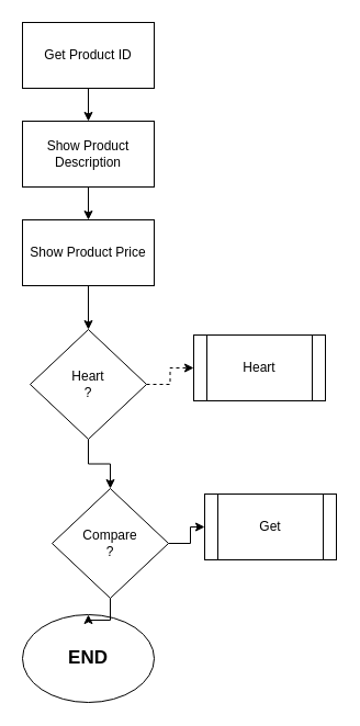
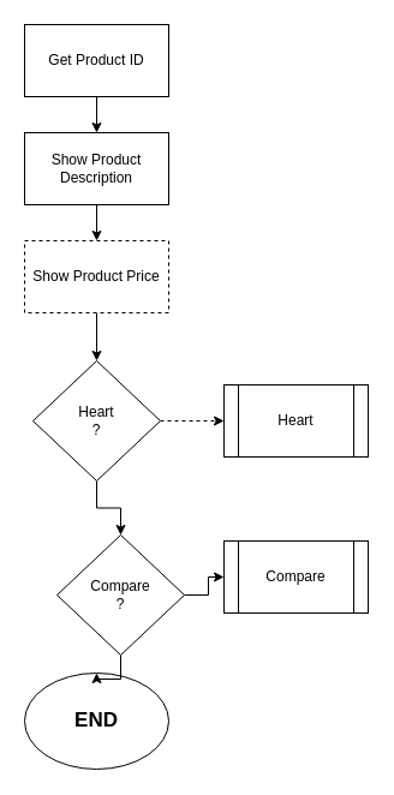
  <mxCell id="0" />
  <mxCell id="1" parent="0" />
  <mxCell id="2" value="" style="edgeStyle=orthogonalEdgeStyle;rounded=0;orthogonalLoop=1;jettySize=auto;html=1;" edge="1" parent="1" source="3" target="5"><mxGeometry relative="1" as="geometry" /></mxCell>
  <mxCell id="3" value="Get Product ID" style="rounded=0;whiteSpace=wrap;html=1;" vertex="1" parent="1"><mxGeometry x="20" y="20" width="120" height="60" as="geometry" /></mxCell>
  <mxCell id="4" value="" style="edgeStyle=orthogonalEdgeStyle;rounded=0;orthogonalLoop=1;jettySize=auto;html=1;" edge="1" parent="1" source="5" target="7"><mxGeometry relative="1" as="geometry" /></mxCell>
  <mxCell id="5" value="Show Product Description" style="rounded=0;whiteSpace=wrap;html=1;" vertex="1" parent="1"><mxGeometry x="20" y="110" width="120" height="60" as="geometry" /></mxCell>
  <mxCell id="6" value="" style="edgeStyle=orthogonalEdgeStyle;rounded=0;orthogonalLoop=1;jettySize=auto;html=1;" edge="1" parent="1" source="7" target="11"><mxGeometry relative="1" as="geometry" /></mxCell>
- <mxCell id="7" value="Show Product Price" style="rounded=0;whiteSpace=wrap;html=1;" vertex="1" parent="1"><mxGeometry x="20" y="200" width="120" height="60" as="geometry" /></mxCell>
+ <mxCell id="7" value="Show Product Price" style="rounded=0;whiteSpace=wrap;html=1;dashed=1;" vertex="1" parent="1"><mxGeometry x="20" y="200" width="120" height="60" as="geometry" /></mxCell>
  <mxCell id="8" value="&lt;b&gt;&lt;font style=&quot;font-size: 17px&quot;&gt;END&lt;/font&gt;&lt;/b&gt;" style="ellipse;whiteSpace=wrap;html=1;" vertex="1" parent="1"><mxGeometry x="20" y="560" width="120" height="80" as="geometry" /></mxCell>
  <mxCell id="9" value="" style="edgeStyle=orthogonalEdgeStyle;rounded=0;orthogonalLoop=1;jettySize=auto;html=1;dashed=1;" edge="1" parent="1" source="11" target="12"><mxGeometry relative="1" as="geometry" /></mxCell>
  <mxCell id="10" value="" style="edgeStyle=orthogonalEdgeStyle;rounded=0;orthogonalLoop=1;jettySize=auto;html=1;" edge="1" parent="1" source="11" target="15"><mxGeometry relative="1" as="geometry" /></mxCell>
  <mxCell id="11" value="Heart&lt;br&gt;?" style="rhombus;whiteSpace=wrap;html=1;" vertex="1" parent="1"><mxGeometry x="27" y="300" width="106" height="100" as="geometry" /></mxCell>
- <mxCell id="12" value="Heart" style="shape=process;whiteSpace=wrap;html=1;backgroundOutline=1;" vertex="1" parent="1"><mxGeometry x="176" y="305" width="120" height="60" as="geometry" /></mxCell>
+ <mxCell id="12" value="Heart" style="shape=process;whiteSpace=wrap;html=1;backgroundOutline=1;" vertex="1" parent="1"><mxGeometry x="186" y="320" width="120" height="60" as="geometry" /></mxCell>
  <mxCell id="13" value="" style="edgeStyle=orthogonalEdgeStyle;rounded=0;orthogonalLoop=1;jettySize=auto;html=1;" edge="1" parent="1" source="15" target="16"><mxGeometry relative="1" as="geometry" /></mxCell>
  <mxCell id="14" value="" style="edgeStyle=orthogonalEdgeStyle;rounded=0;orthogonalLoop=1;jettySize=auto;html=1;" edge="1" parent="1" source="15" target="8"><mxGeometry relative="1" as="geometry" /></mxCell>
  <mxCell id="15" value="Compare&lt;br&gt;?" style="rhombus;whiteSpace=wrap;html=1;" vertex="1" parent="1"><mxGeometry x="47" y="445" width="106" height="100" as="geometry" /></mxCell>
- <mxCell id="16" value="Get" style="shape=process;whiteSpace=wrap;html=1;backgroundOutline=1;" vertex="1" parent="1"><mxGeometry x="186" y="450" width="120" height="60" as="geometry" /></mxCell>
+ <mxCell id="16" value="Compare" style="shape=process;whiteSpace=wrap;html=1;backgroundOutline=1;" vertex="1" parent="1"><mxGeometry x="186" y="450" width="120" height="60" as="geometry" /></mxCell>
